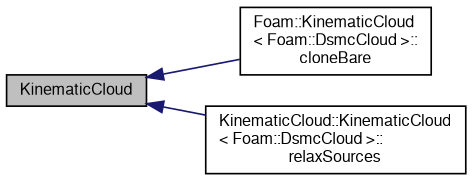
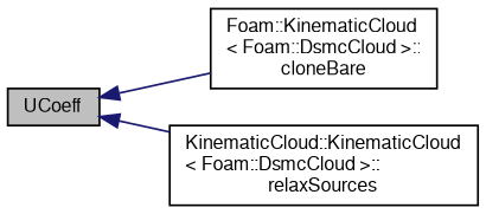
  digraph {
    rankdir=LR
    node [color=black fontname=FreeSans fontsize=10 shape=record]
    edge [color=midnightblue dir=back fontname=FreeSans fontsize=10 labelfontname=FreeSans labelfontsize=10 style=solid]
-   n1 [fillcolor=grey75 fontcolor=black height=0.2 label=KinematicCloud style=filled width=0.4]
+   n1 [fillcolor=grey75 fontcolor=black height=0.2 label=UCoeff style=filled width=0.4]
    n2 [height=0.2 label="Foam::KinematicCloud\l\< Foam::DsmcCloud \>::\lcloneBare" width=0.4]
    n3 [height=0.2 label="KinematicCloud::KinematicCloud\l\< Foam::DsmcCloud \>::\lrelaxSources" width=0.4]
    n1 -> n2
    n1 -> n3
  }
